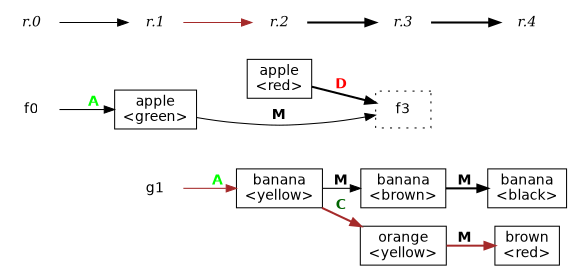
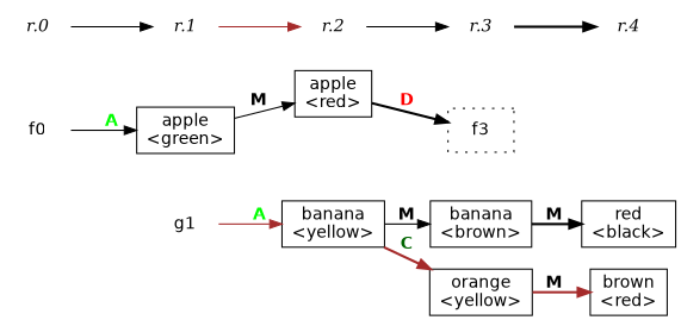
  digraph {
    rankdir=LR
    ranksep="0.3 equally"
    node [fontname=Helvetica group=f shape=box]
    edge [color=black fontname="Helvetica-Bold" style=solid]
    n1 [group=g label="banana\n<yellow>"]
    n2 [label="apple\n<red>"]
    n3 [group=g label="banana\n<brown>"]
    n4 [group=h label="orange\n<yellow>"]
    f3 [style=dotted]
    g1 [group=g shape=none]
-   n7 [group=g label="banana\n<black>"]
+   n7 [group=g label="red\n<black>"]
    n8 [group=h label="brown\n<red>"]
    f0 [shape=none]
    n10 [label="apple\n<green>"]
    "r.0" [fontname="Times-Italic" shape=plaintext]
    "r.1" [fontname="Times-Italic" shape=plaintext]
    "r.2" [fontname="Times-Italic" shape=plaintext]
    "r.3" [fontname="Times-Italic" shape=plaintext]
    "r.4" [fontname="Times-Italic" shape=plaintext]
    subgraph sub_1 {
      rank=same
      n1
      n2
    }
    n1 -> n3 [label=M]
    n1 -> n4 [color=brown fontcolor=darkgreen label=C style=bold]
    n2 -> f3 [fontcolor=red label=D style=bold]
    n3 -> n7 [label=M style=bold]
    n4 -> n8 [color=brown label=M style=bold]
    g1 -> n1 [color=brown fontcolor=green label=A]
    f0 -> n10 [fontcolor=green label=A]
-   n10 -> f3 [label=M]
+   n10 -> n2 [label=M]
    "r.0" -> "r.1"
    "r.1" -> "r.2" [color=brown]
-   "r.2" -> "r.3" [style=bold]
+   "r.2" -> "r.3"
    "r.3" -> "r.4" [style=bold]
  }
